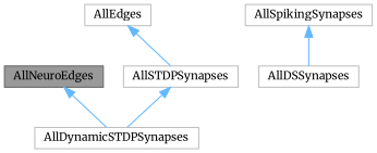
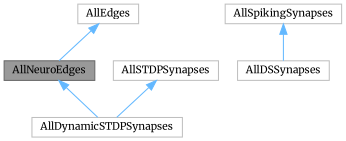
  digraph {
    fontname=Merriweather
    node [color=grey75 fillcolor=white fontname=Merriweather fontsize=10 shape=box style=filled]
    edge [color=steelblue1 dir=back fontname=Merriweather fontsize=10 labelfontname=Helvetica labelfontsize=10 style=solid]
    n1 [color=gray40 fillcolor=grey60 fontcolor=black height=0.2 label=AllNeuroEdges width=0.4]
    n2 [height=0.2 label=AllDynamicSTDPSynapses width=0.4]
    n3 [height=0.2 label=AllSpikingSynapses width=0.4]
    n4 [height=0.2 label=AllDSSynapses width=0.4]
    n5 [height=0.2 label=AllEdges width=0.4]
    n6 [height=0.2 label=AllSTDPSynapses width=0.4]
    n1 -> n2
    n3 -> n4
-   n5 -> n6
+   n5 -> n1
    n6 -> n2
  }
